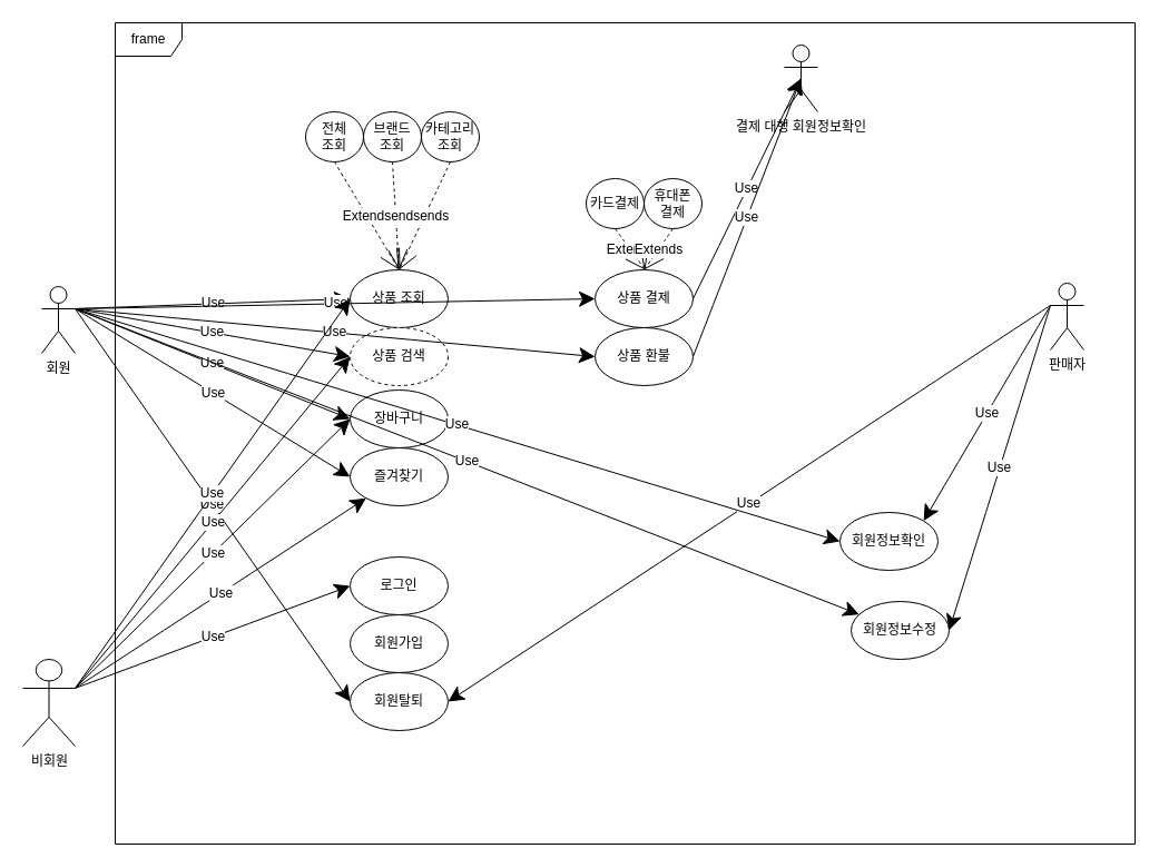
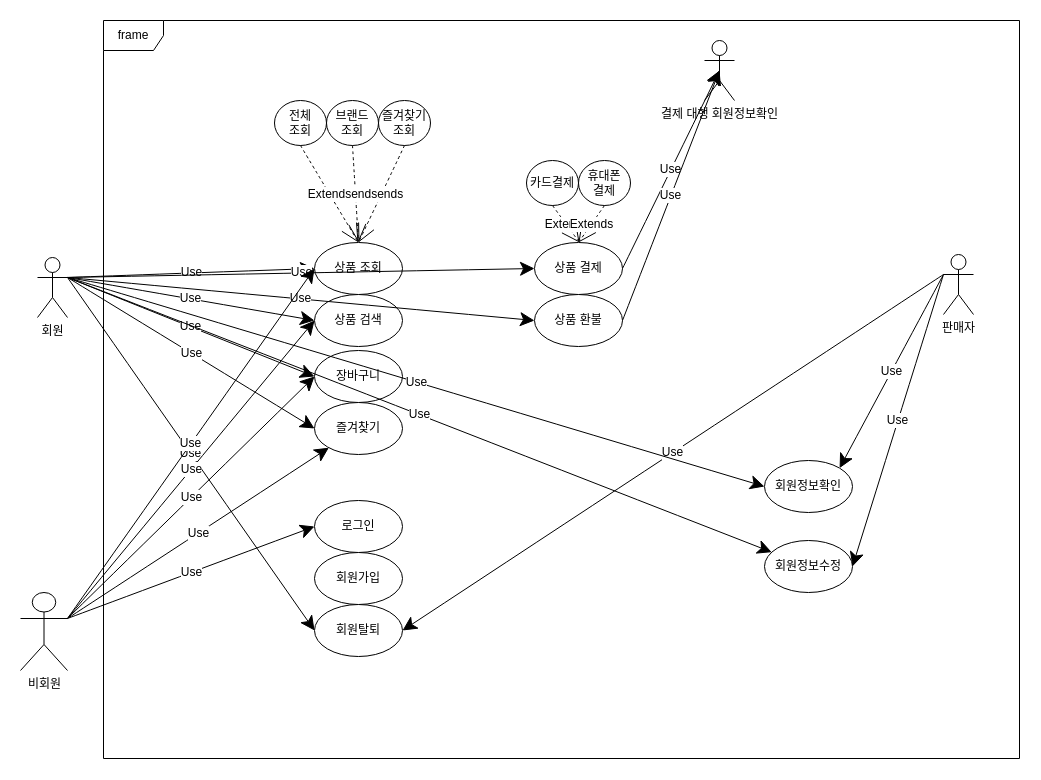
  <mxCell id="0" />
  <mxCell id="1" parent="0" />
  <mxCell id="2" value="회원" style="shape=umlActor;verticalLabelPosition=bottom;verticalAlign=top;html=1;" parent="1" vertex="1"><mxGeometry x="37" y="257" width="30" height="60" as="geometry" /></mxCell>
  <mxCell id="3" value="비회원" style="shape=umlActor;verticalLabelPosition=bottom;verticalAlign=top;html=1;" parent="1" vertex="1"><mxGeometry x="20" y="592" width="47" height="78" as="geometry" /></mxCell>
  <mxCell id="4" value="판매자" style="shape=umlActor;verticalLabelPosition=bottom;verticalAlign=top;html=1;" parent="1" vertex="1"><mxGeometry x="943" y="254" width="30" height="60" as="geometry" /></mxCell>
  <mxCell id="5" value="frame" style="shape=umlFrame;whiteSpace=wrap;html=1;pointerEvents=0;" parent="1" vertex="1"><mxGeometry x="103" y="20" width="916" height="738" as="geometry" /></mxCell>
  <mxCell id="6" value="상품 조회" style="ellipse;whiteSpace=wrap;html=1;" parent="1" vertex="1"><mxGeometry x="314" y="242" width="88" height="52" as="geometry" /></mxCell>
- <mxCell id="7" value="상품 검색" style="ellipse;whiteSpace=wrap;html=1;dashed=1;" parent="1" vertex="1"><mxGeometry x="314" y="294" width="88" height="52" as="geometry" /></mxCell>
+ <mxCell id="7" value="상품 검색" style="ellipse;whiteSpace=wrap;html=1;" parent="1" vertex="1"><mxGeometry x="314" y="294" width="88" height="52" as="geometry" /></mxCell>
  <mxCell id="8" value="장바구니" style="ellipse;whiteSpace=wrap;html=1;" parent="1" vertex="1"><mxGeometry x="314" y="350" width="88" height="52" as="geometry" /></mxCell>
  <mxCell id="9" value="즐겨찾기" style="ellipse;whiteSpace=wrap;html=1;" parent="1" vertex="1"><mxGeometry x="314" y="402" width="88" height="52" as="geometry" /></mxCell>
  <mxCell id="10" value="Use" style="endArrow=classic;endSize=12;html=1;rounded=0;fontSize=12;curved=1;entryX=0;entryY=0.5;entryDx=0;entryDy=0;exitX=1;exitY=0.333;exitDx=0;exitDy=0;exitPerimeter=0;endFill=1;" parent="1" source="2" target="6" edge="1"><mxGeometry width="160" relative="1" as="geometry"><mxPoint x="52" y="283.5" as="sourcePoint" /><mxPoint x="212" y="283.5" as="targetPoint" /></mxGeometry></mxCell>
  <mxCell id="11" value="Use" style="endArrow=classic;endSize=12;html=1;rounded=0;fontSize=12;curved=1;entryX=0;entryY=0.5;entryDx=0;entryDy=0;exitX=1;exitY=0.333;exitDx=0;exitDy=0;exitPerimeter=0;endFill=1;" parent="1" source="2" target="7" edge="1"><mxGeometry width="160" relative="1" as="geometry"><mxPoint x="77" y="287" as="sourcePoint" /><mxPoint x="191" y="278" as="targetPoint" /></mxGeometry></mxCell>
  <mxCell id="12" value="Use" style="endArrow=classic;endSize=12;html=1;rounded=0;fontSize=12;curved=1;entryX=0;entryY=0.5;entryDx=0;entryDy=0;endFill=1;exitX=1;exitY=0.333;exitDx=0;exitDy=0;exitPerimeter=0;" parent="1" source="2" target="8" edge="1"><mxGeometry width="160" relative="1" as="geometry"><mxPoint x="69" y="281" as="sourcePoint" /><mxPoint x="185" y="350" as="targetPoint" /></mxGeometry></mxCell>
  <mxCell id="13" value="Use" style="endArrow=classic;endSize=12;html=1;rounded=0;fontSize=12;curved=1;entryX=0;entryY=0.5;entryDx=0;entryDy=0;exitX=1;exitY=0.333;exitDx=0;exitDy=0;exitPerimeter=0;endFill=1;" parent="1" source="2" target="9" edge="1"><mxGeometry width="160" relative="1" as="geometry"><mxPoint x="87" y="297" as="sourcePoint" /><mxPoint x="201" y="340" as="targetPoint" /></mxGeometry></mxCell>
  <mxCell id="14" value="전체&lt;div&gt;조회&lt;/div&gt;" style="ellipse;whiteSpace=wrap;html=1;" parent="1" vertex="1"><mxGeometry x="274" y="100" width="52" height="45" as="geometry" /></mxCell>
  <mxCell id="15" value="&lt;div&gt;브랜드&lt;/div&gt;&lt;div&gt;조회&lt;/div&gt;" style="ellipse;whiteSpace=wrap;html=1;" parent="1" vertex="1"><mxGeometry x="326" y="100" width="52" height="45" as="geometry" /></mxCell>
- <mxCell id="16" value="카테고리&lt;div&gt;조회&lt;/div&gt;" style="ellipse;whiteSpace=wrap;html=1;" parent="1" vertex="1"><mxGeometry x="378" y="100" width="52" height="45" as="geometry" /></mxCell>
+ <mxCell id="16" value="즐겨찾기&lt;div&gt;조회&lt;/div&gt;" style="ellipse;whiteSpace=wrap;html=1;" parent="1" vertex="1"><mxGeometry x="378" y="100" width="52" height="45" as="geometry" /></mxCell>
  <mxCell id="17" value="Extends" style="endArrow=open;endSize=16;endFill=0;html=1;rounded=0;fontSize=12;curved=1;exitX=0.5;exitY=1;exitDx=0;exitDy=0;dashed=1;entryX=0.5;entryY=0;entryDx=0;entryDy=0;" parent="1" source="16" target="6" edge="1"><mxGeometry width="160" relative="1" as="geometry"><mxPoint x="434" y="330" as="sourcePoint" /><mxPoint x="224" y="240" as="targetPoint" /></mxGeometry></mxCell>
  <mxCell id="18" value="Extends" style="endArrow=open;endSize=16;endFill=0;html=1;rounded=0;fontSize=12;curved=1;exitX=0.5;exitY=1;exitDx=0;exitDy=0;entryX=0.5;entryY=0;entryDx=0;entryDy=0;dashed=1;" parent="1" source="15" target="6" edge="1"><mxGeometry width="160" relative="1" as="geometry"><mxPoint y="182" as="sourcePoint" x="284" /><mxPoint x="248" y="253" as="targetPoint" /></mxGeometry></mxCell>
  <mxCell id="19" value="Extends" style="endArrow=open;endSize=16;endFill=0;html=1;rounded=0;fontSize=12;curved=1;exitX=0.5;exitY=1;exitDx=0;exitDy=0;entryX=0.5;entryY=0;entryDx=0;entryDy=0;dashed=1;" parent="1" source="14" target="6" edge="1"><mxGeometry width="160" relative="1" as="geometry"><mxPoint x="294" y="192" as="sourcePoint" /><mxPoint x="258" y="263" as="targetPoint" /></mxGeometry></mxCell>
  <mxCell id="20" value="상품 결제" style="ellipse;whiteSpace=wrap;html=1;" parent="1" vertex="1"><mxGeometry x="534" y="242" width="88" height="52" as="geometry" /></mxCell>
  <mxCell id="21" value="상품 환불" style="ellipse;whiteSpace=wrap;html=1;" parent="1" vertex="1"><mxGeometry x="534" y="294" width="88" height="52" as="geometry" /></mxCell>
  <mxCell id="22" value="카드결제" style="ellipse;whiteSpace=wrap;html=1;" parent="1" vertex="1"><mxGeometry x="526" y="160" width="52" height="45" as="geometry" /></mxCell>
  <mxCell id="23" value="&lt;div&gt;휴대폰&lt;/div&gt;&lt;div&gt;결제&lt;/div&gt;" style="ellipse;whiteSpace=wrap;html=1;" parent="1" vertex="1"><mxGeometry x="578" y="160" width="52" height="45" as="geometry" /></mxCell>
  <mxCell id="24" value="Extends" style="endArrow=open;endSize=16;endFill=0;html=1;rounded=0;fontSize=12;curved=1;exitX=0.5;exitY=1;exitDx=0;exitDy=0;entryX=0.5;entryY=0;entryDx=0;entryDy=0;dashed=1;" parent="1" source="22" edge="1"><mxGeometry width="160" relative="1" as="geometry"><mxPoint x="524" y="172" as="sourcePoint" /><mxPoint x="579" y="242" as="targetPoint" /></mxGeometry></mxCell>
  <mxCell id="25" value="Extends" style="endArrow=open;endSize=16;endFill=0;html=1;rounded=0;fontSize=12;curved=1;exitX=0.5;exitY=1;exitDx=0;exitDy=0;entryX=0.5;entryY=0;entryDx=0;entryDy=0;dashed=1;" parent="1" source="23" target="20" edge="1"><mxGeometry width="160" relative="1" as="geometry"><mxPoint x="190" y="192" as="sourcePoint" /><mxPoint x="245" y="262" as="targetPoint" /></mxGeometry></mxCell>
  <mxCell id="26" value="Use" style="endArrow=classic;endSize=12;html=1;rounded=0;fontSize=12;curved=1;exitX=1;exitY=0.5;exitDx=0;exitDy=0;endFill=1;entryX=0.5;entryY=0.5;entryDx=0;entryDy=0;entryPerimeter=0;" parent="1" source="20" target="27" edge="1"><mxGeometry width="160" relative="1" as="geometry"><mxPoint x="622" y="313.5" as="sourcePoint" /><mxPoint x="736" y="464.5" as="targetPoint" /></mxGeometry></mxCell>
  <mxCell id="27" value="결제 대행 회원정보확인" style="shape=umlActor;verticalLabelPosition=bottom;verticalAlign=top;html=1;" parent="1" vertex="1"><mxGeometry x="704" y="40" width="30" height="60" as="geometry" /></mxCell>
  <mxCell id="28" value="Use" style="endArrow=classic;endSize=12;html=1;rounded=0;fontSize=12;curved=1;exitX=1;exitY=0.5;exitDx=0;exitDy=0;endFill=1;entryX=0.5;entryY=0.5;entryDx=0;entryDy=0;entryPerimeter=0;" parent="1" source="21" target="27" edge="1"><mxGeometry width="160" relative="1" as="geometry"><mxPoint x="632" y="278" as="sourcePoint" /><mxPoint x="729" y="80" as="targetPoint" /></mxGeometry></mxCell>
  <mxCell id="29" value="Use" style="endArrow=classic;endSize=12;html=1;rounded=0;fontSize=12;curved=1;entryX=0;entryY=0.5;entryDx=0;entryDy=0;exitX=1;exitY=0.333;exitDx=0;exitDy=0;exitPerimeter=0;endFill=1;" parent="1" source="2" target="20" edge="1"><mxGeometry width="160" relative="1" as="geometry"><mxPoint x="77" y="287" as="sourcePoint" /><mxPoint x="191" y="438" as="targetPoint" /></mxGeometry></mxCell>
  <mxCell id="30" value="Use" style="endArrow=classic;endSize=12;html=1;rounded=0;fontSize=12;curved=1;entryX=0;entryY=0.5;entryDx=0;entryDy=0;exitX=1;exitY=0.333;exitDx=0;exitDy=0;exitPerimeter=0;endFill=1;" parent="1" source="2" edge="1"><mxGeometry width="160" relative="1" as="geometry"><mxPoint x="67" y="329" as="sourcePoint" /><mxPoint x="534" y="320" as="targetPoint" /></mxGeometry></mxCell>
  <mxCell id="31" value="로그인" style="ellipse;whiteSpace=wrap;html=1;" parent="1" vertex="1"><mxGeometry x="314" y="500" width="88" height="52" as="geometry" /></mxCell>
  <mxCell id="32" value="회원가입" style="ellipse;whiteSpace=wrap;html=1;" parent="1" vertex="1"><mxGeometry x="314" y="552" width="88" height="52" as="geometry" /></mxCell>
  <mxCell id="33" value="회원탈퇴" style="ellipse;whiteSpace=wrap;html=1;" parent="1" vertex="1"><mxGeometry x="314" y="604" width="88" height="52" as="geometry" /></mxCell>
  <mxCell id="34" value="Use" style="endArrow=classic;endSize=12;html=1;rounded=0;fontSize=12;curved=1;exitX=1;exitY=0.333;exitDx=0;exitDy=0;exitPerimeter=0;endFill=1;" parent="1" source="3" target="9" edge="1"><mxGeometry width="160" relative="1" as="geometry"><mxPoint x="103" y="500" as="sourcePoint" /><mxPoint x="217" y="651" as="targetPoint" /></mxGeometry></mxCell>
  <mxCell id="35" value="Use" style="endArrow=classic;endSize=12;html=1;rounded=0;fontSize=12;curved=1;entryX=0;entryY=0.5;entryDx=0;entryDy=0;exitX=1;exitY=0.333;exitDx=0;exitDy=0;exitPerimeter=0;endFill=1;" parent="1" source="3" target="31" edge="1"><mxGeometry width="160" relative="1" as="geometry"><mxPoint x="77" y="628" as="sourcePoint" /><mxPoint x="324" y="588" as="targetPoint" /></mxGeometry></mxCell>
  <mxCell id="36" value="Use" style="endArrow=classic;endSize=12;html=1;rounded=0;fontSize=12;curved=1;entryX=0;entryY=0.5;entryDx=0;entryDy=0;exitX=1;exitY=0.333;exitDx=0;exitDy=0;exitPerimeter=0;endFill=1;" parent="1" source="2" target="33" edge="1"><mxGeometry width="160" relative="1" as="geometry"><mxPoint x="87" y="638" as="sourcePoint" /><mxPoint x="334" y="598" as="targetPoint" /></mxGeometry></mxCell>
  <mxCell id="37" value="Use" style="endArrow=classic;endSize=12;html=1;rounded=0;fontSize=12;curved=1;entryX=1;entryY=0.5;entryDx=0;entryDy=0;exitX=0;exitY=0.333;exitDx=0;exitDy=0;exitPerimeter=0;endFill=1;" parent="1" source="4" target="33" edge="1"><mxGeometry width="160" relative="1" as="geometry"><mxPoint x="97" y="648" as="sourcePoint" /><mxPoint x="344" y="608" as="targetPoint" /></mxGeometry></mxCell>
  <mxCell id="38" value="Use" style="endArrow=classic;endSize=12;html=1;rounded=0;fontSize=12;curved=1;exitX=1;exitY=0.333;exitDx=0;exitDy=0;exitPerimeter=0;endFill=1;entryX=0;entryY=0.5;entryDx=0;entryDy=0;" parent="1" source="3" target="6" edge="1"><mxGeometry width="160" relative="1" as="geometry"><mxPoint x="77" y="628" as="sourcePoint" /><mxPoint x="174" y="270" as="targetPoint" /></mxGeometry></mxCell>
  <mxCell id="39" value="Use" style="endArrow=classic;endSize=12;html=1;rounded=0;fontSize=12;curved=1;exitX=1;exitY=0.333;exitDx=0;exitDy=0;exitPerimeter=0;endFill=1;entryX=0;entryY=0.5;entryDx=0;entryDy=0;" parent="1" source="3" target="7" edge="1"><mxGeometry width="160" relative="1" as="geometry"><mxPoint x="87" y="638" as="sourcePoint" /><mxPoint x="174" y="320" as="targetPoint" /></mxGeometry></mxCell>
  <mxCell id="40" value="Use" style="endArrow=classic;endSize=12;html=1;rounded=0;fontSize=12;curved=1;entryX=0;entryY=0.5;entryDx=0;entryDy=0;exitX=1;exitY=0.333;exitDx=0;exitDy=0;exitPerimeter=0;endFill=1;" parent="1" source="3" target="8" edge="1"><mxGeometry width="160" relative="1" as="geometry"><mxPoint x="97" y="648" as="sourcePoint" /><mxPoint x="344" y="556" as="targetPoint" /></mxGeometry></mxCell>
- <mxCell id="41" value="회원정보확인" style="ellipse;whiteSpace=wrap;html=1;" parent="1" vertex="1"><mxGeometry x="754" y="460" width="88" height="52" as="geometry" /></mxCell>
+ <mxCell id="41" value="회원정보확인" style="ellipse;whiteSpace=wrap;html=1;" parent="1" vertex="1"><mxGeometry x="764" y="460" width="88" height="52" as="geometry" /></mxCell>
  <mxCell id="42" value="회원정보수정" style="ellipse;whiteSpace=wrap;html=1;" parent="1" vertex="1"><mxGeometry x="764" y="540" width="88" height="52" as="geometry" /></mxCell>
  <mxCell id="43" value="Use" style="endArrow=classic;endSize=12;html=1;rounded=0;fontSize=12;curved=1;entryX=0;entryY=0.5;entryDx=0;entryDy=0;exitX=1;exitY=0.333;exitDx=0;exitDy=0;exitPerimeter=0;endFill=1;" parent="1" source="2" target="41" edge="1"><mxGeometry width="160" relative="1" as="geometry"><mxPoint x="77" y="287" as="sourcePoint" /><mxPoint x="324" y="640" as="targetPoint" /></mxGeometry></mxCell>
  <mxCell id="44" value="Use" style="endArrow=classic;endSize=12;html=1;rounded=0;fontSize=12;curved=1;exitX=1;exitY=0.333;exitDx=0;exitDy=0;exitPerimeter=0;endFill=1;" parent="1" source="2" target="42" edge="1"><mxGeometry width="160" relative="1" as="geometry"><mxPoint x="77" y="287" as="sourcePoint" /><mxPoint x="774" y="496" as="targetPoint" /></mxGeometry></mxCell>
  <mxCell id="45" value="Use" style="endArrow=classic;endSize=12;html=1;rounded=0;fontSize=12;curved=1;entryX=1;entryY=0;entryDx=0;entryDy=0;endFill=1;exitX=0;exitY=0.333;exitDx=0;exitDy=0;exitPerimeter=0;" parent="1" source="4" target="41" edge="1"><mxGeometry width="160" relative="1" as="geometry"><mxPoint x="734" y="532" as="sourcePoint" /><mxPoint x="981" y="440" as="targetPoint" /></mxGeometry></mxCell>
  <mxCell id="46" value="Use" style="endArrow=classic;endSize=12;html=1;rounded=0;fontSize=12;curved=1;entryX=1;entryY=0.5;entryDx=0;entryDy=0;endFill=1;exitX=0;exitY=0.333;exitDx=0;exitDy=0;exitPerimeter=0;" parent="1" source="4" target="42" edge="1"><mxGeometry width="160" relative="1" as="geometry"><mxPoint x="944" y="280" as="sourcePoint" /><mxPoint x="849" y="478" as="targetPoint" /></mxGeometry></mxCell>
